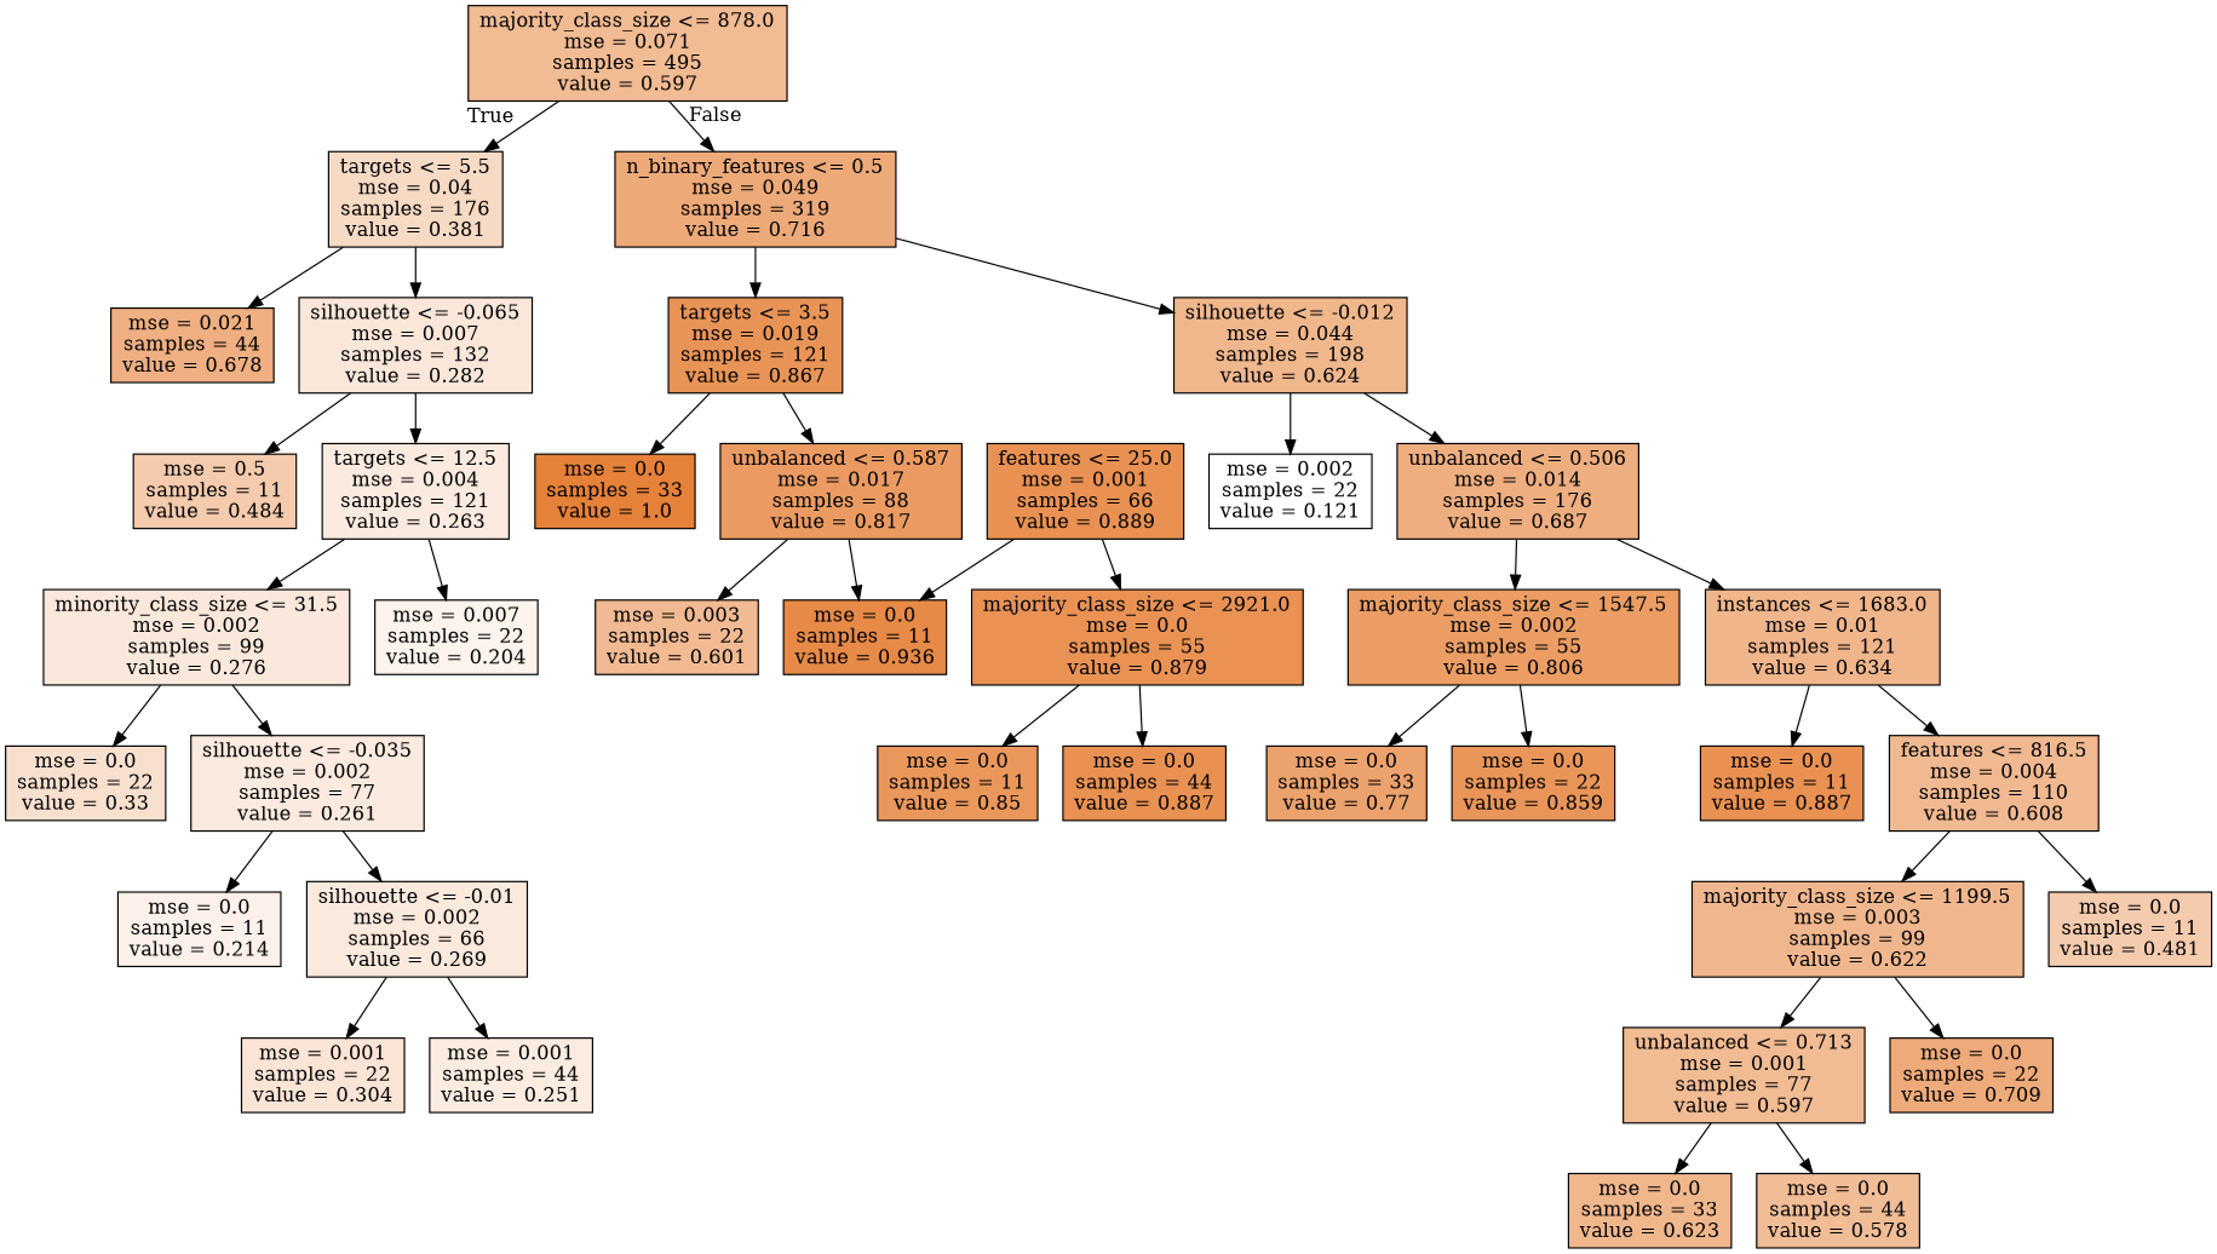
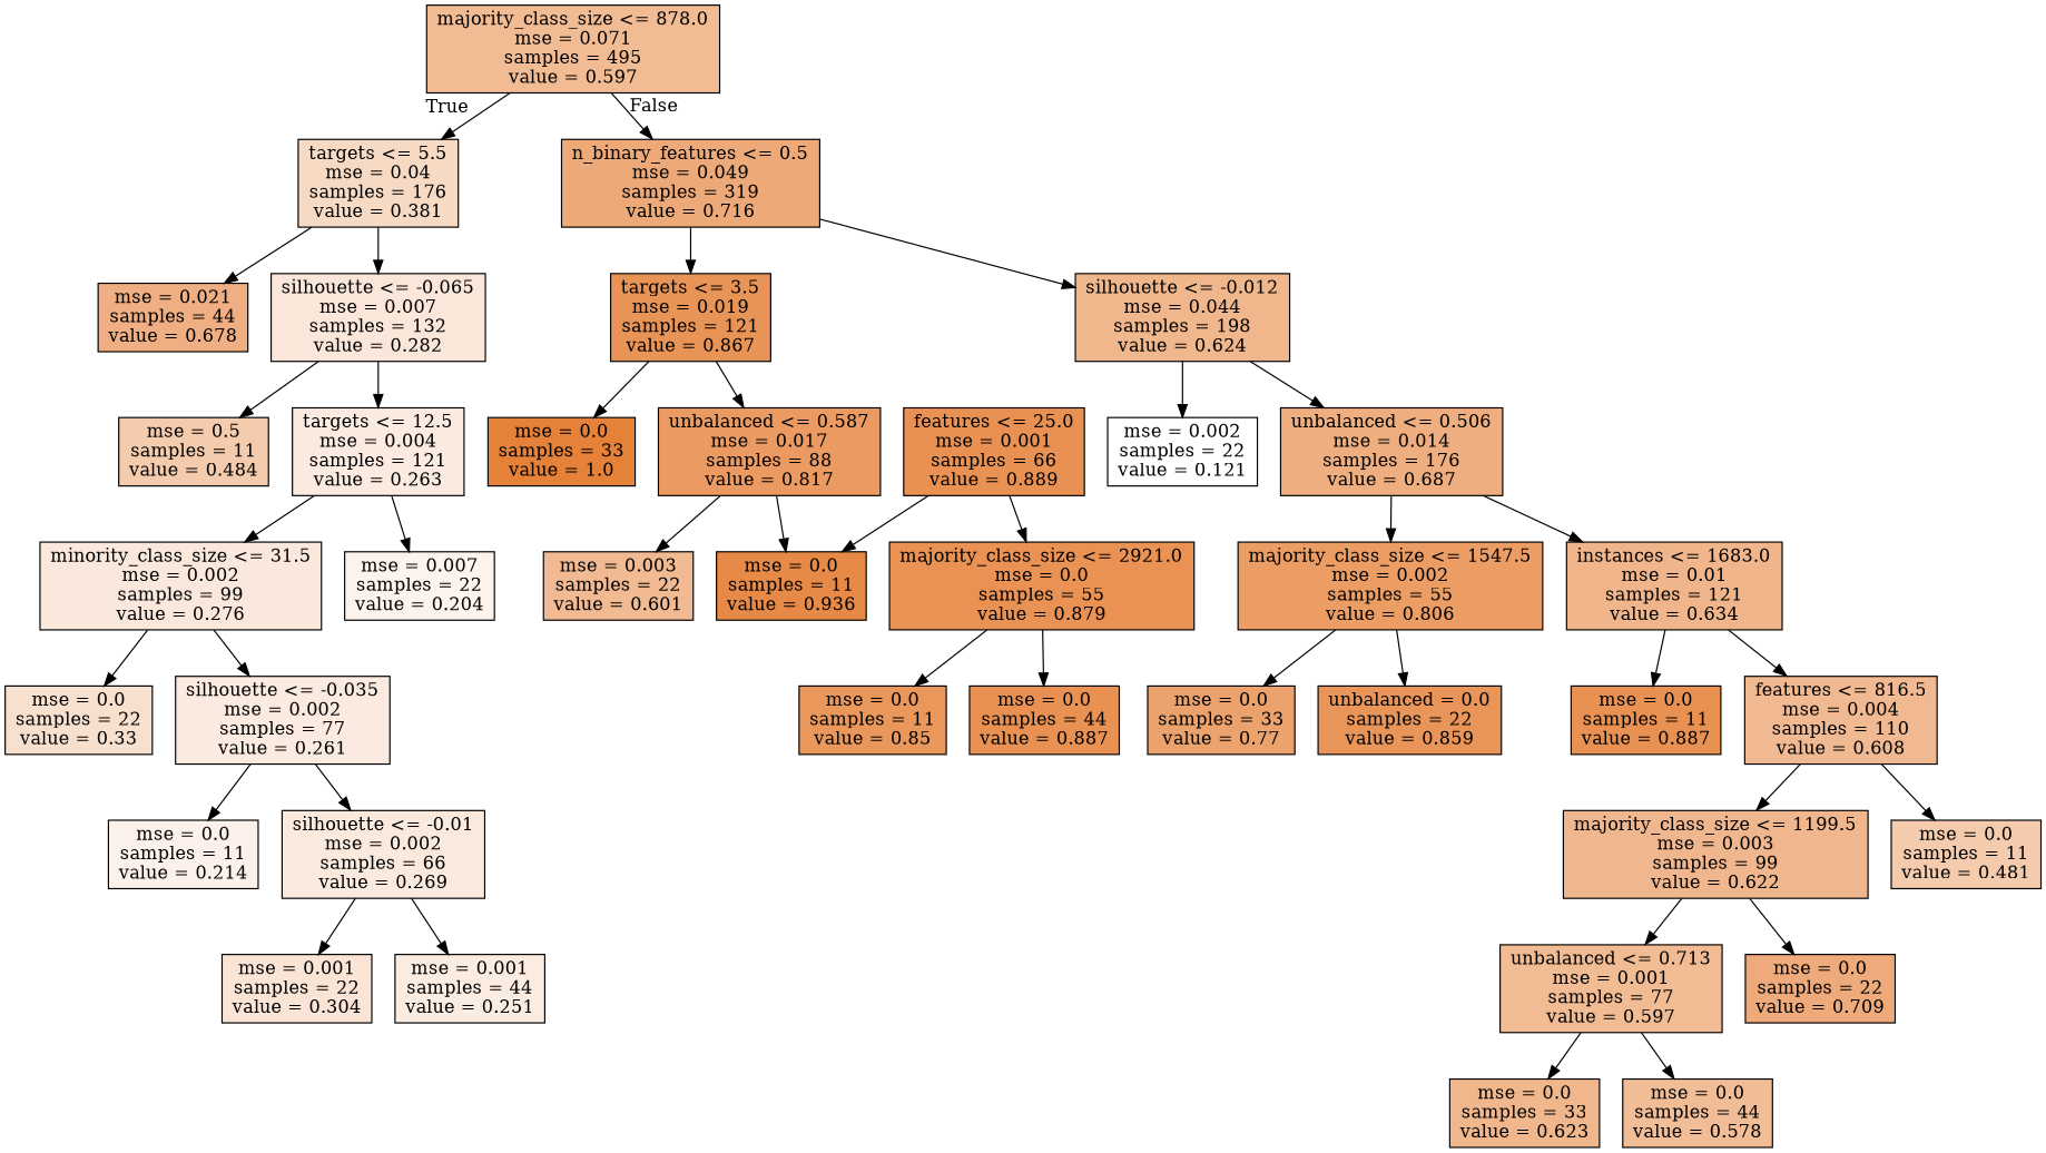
  digraph {
    node [color=black fillcolor="#e581398a" shape=box style=filled]
    n1 [label="majority_class_size <= 878.0\nmse = 0.071\nsamples = 495\nvalue = 0.597"]
    n2 [fillcolor="#e581394b" label="targets <= 5.5\nmse = 0.04\nsamples = 176\nvalue = 0.381"]
    n3 [fillcolor="#e58139ad" label="n_binary_features <= 0.5\nmse = 0.049\nsamples = 319\nvalue = 0.716"]
    n4 [fillcolor="#e58139a1" label="mse = 0.021\nsamples = 44\nvalue = 0.678"]
    n5 [fillcolor="#e581392f" label="silhouette <= -0.065\nmse = 0.007\nsamples = 132\nvalue = 0.282"]
    n6 [fillcolor="#e58139d8" label="targets <= 3.5\nmse = 0.019\nsamples = 121\nvalue = 0.867"]
    n7 [fillcolor="#e5813992" label="silhouette <= -0.012\nmse = 0.044\nsamples = 198\nvalue = 0.624"]
    n8 [fillcolor="#e5813969" label="mse = 0.5\nsamples = 11\nvalue = 0.484"]
    n9 [fillcolor="#e5813929" label="targets <= 12.5\nmse = 0.004\nsamples = 121\nvalue = 0.263"]
    n10 [fillcolor="#e581392d" label="minority_class_size <= 31.5\nmse = 0.002\nsamples = 99\nvalue = 0.276"]
    n11 [fillcolor="#e5813918" label="mse = 0.007\nsamples = 22\nvalue = 0.204"]
    n12 [fillcolor="#e581393d" label="mse = 0.0\nsamples = 22\nvalue = 0.33"]
    n13 [fillcolor="#e5813929" label="silhouette <= -0.035\nmse = 0.002\nsamples = 77\nvalue = 0.261"]
    n14 [fillcolor="#e581391b" label="mse = 0.0\nsamples = 11\nvalue = 0.214"]
    n15 [fillcolor="#e581392b" label="silhouette <= -0.01\nmse = 0.002\nsamples = 66\nvalue = 0.269"]
    n16 [fillcolor="#e5813935" label="mse = 0.001\nsamples = 22\nvalue = 0.304"]
    n17 [fillcolor="#e5813926" label="mse = 0.001\nsamples = 44\nvalue = 0.251"]
    n18 [fillcolor="#e58139ff" label="mse = 0.0\nsamples = 33\nvalue = 1.0"]
    n19 [fillcolor="#e58139ca" label="unbalanced <= 0.587\nmse = 0.017\nsamples = 88\nvalue = 0.817"]
    n20 [fillcolor="#e5813900" label="mse = 0.002\nsamples = 22\nvalue = 0.121"]
    n21 [fillcolor="#e58139a4" label="unbalanced <= 0.506\nmse = 0.014\nsamples = 176\nvalue = 0.687"]
    n22 [fillcolor="#e581398b" label="mse = 0.003\nsamples = 22\nvalue = 0.601"]
    n23 [fillcolor="#e58139ec" label="mse = 0.0\nsamples = 11\nvalue = 0.936"]
    n24 [fillcolor="#e58139df" label="features <= 25.0\nmse = 0.001\nsamples = 66\nvalue = 0.889"]
    n25 [fillcolor="#e58139dc" label="majority_class_size <= 2921.0\nmse = 0.0\nsamples = 55\nvalue = 0.879"]
    n26 [fillcolor="#e58139d3" label="mse = 0.0\nsamples = 11\nvalue = 0.85"]
    n27 [fillcolor="#e58139de" label="mse = 0.0\nsamples = 44\nvalue = 0.887"]
    n28 [fillcolor="#e58139c7" label="majority_class_size <= 1547.5\nmse = 0.002\nsamples = 55\nvalue = 0.806"]
    n29 [fillcolor="#e5813995" label="instances <= 1683.0\nmse = 0.01\nsamples = 121\nvalue = 0.634"]
    n30 [fillcolor="#e58139bc" label="mse = 0.0\nsamples = 33\nvalue = 0.77"]
-   n31 [fillcolor="#e58139d6" label="mse = 0.0\nsamples = 22\nvalue = 0.859"]
+   n31 [fillcolor="#e58139d6" label="unbalanced = 0.0\nsamples = 22\nvalue = 0.859"]
    n32 [fillcolor="#e58139de" label="mse = 0.0\nsamples = 11\nvalue = 0.887"]
    n33 [fillcolor="#e581398d" label="features <= 816.5\nmse = 0.004\nsamples = 110\nvalue = 0.608"]
    n34 [fillcolor="#e5813991" label="majority_class_size <= 1199.5\nmse = 0.003\nsamples = 99\nvalue = 0.622"]
    n35 [fillcolor="#e5813969" label="mse = 0.0\nsamples = 11\nvalue = 0.481"]
    n36 [label="unbalanced <= 0.713\nmse = 0.001\nsamples = 77\nvalue = 0.597"]
    n37 [fillcolor="#e58139ab" label="mse = 0.0\nsamples = 22\nvalue = 0.709"]
    n38 [fillcolor="#e5813992" label="mse = 0.0\nsamples = 33\nvalue = 0.623"]
    n39 [fillcolor="#e5813985" label="mse = 0.0\nsamples = 44\nvalue = 0.578"]
    n1 -> n2 [headlabel=True labelangle=45 labeldistance=2.5]
    n1 -> n3 [headlabel=False labelangle=-45 labeldistance=2.5]
    n2 -> n4
    n2 -> n5
    n3 -> n6
    n3 -> n7
    n5 -> n8
    n5 -> n9
    n6 -> n18
    n6 -> n19
    n7 -> n20
    n7 -> n21
    n9 -> n10
    n9 -> n11
    n10 -> n12
    n10 -> n13
    n13 -> n14
    n13 -> n15
    n15 -> n16
    n15 -> n17
    n19 -> n22
    n19 -> n23
    n21 -> n28
    n21 -> n29
    n24 -> n23
    n24 -> n25
    n25 -> n26
    n25 -> n27
    n28 -> n30
    n28 -> n31
    n29 -> n32
    n29 -> n33
    n33 -> n34
    n33 -> n35
    n34 -> n36
    n34 -> n37
    n36 -> n38
    n36 -> n39
  }
